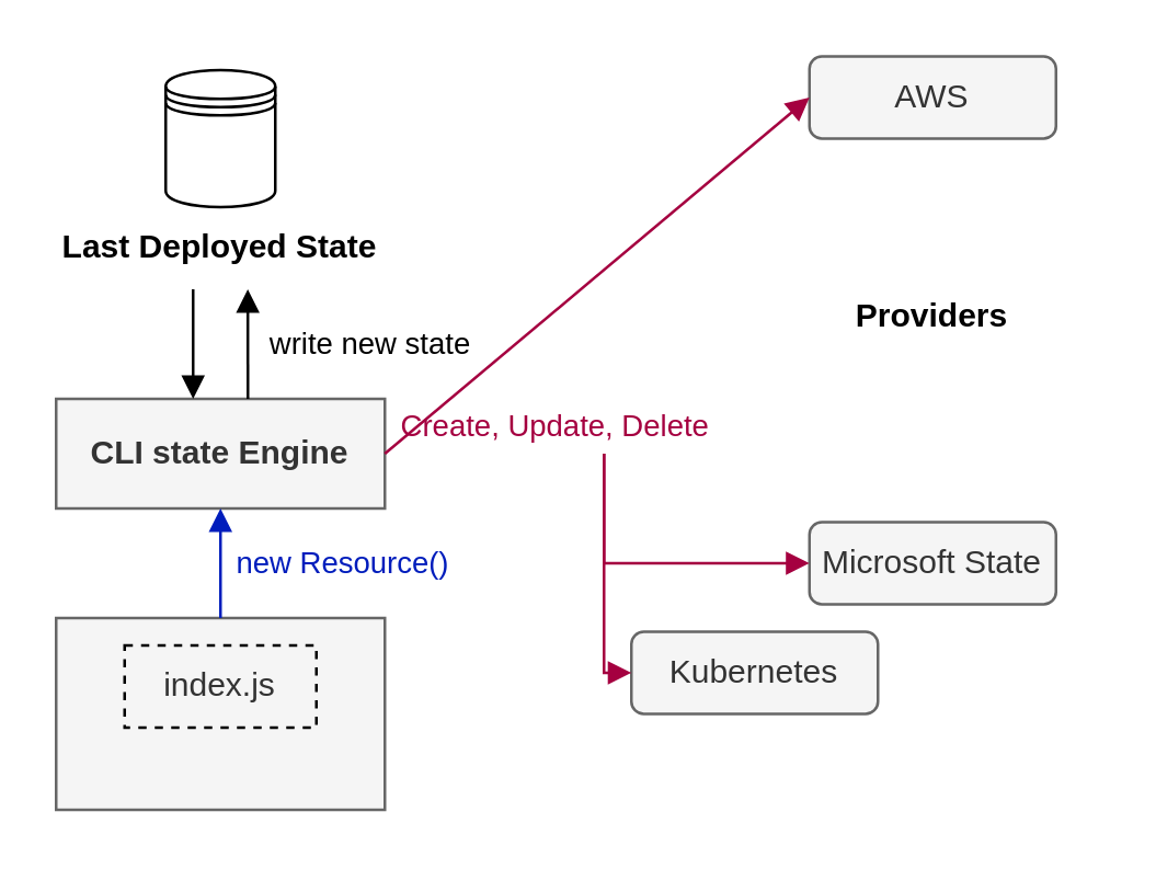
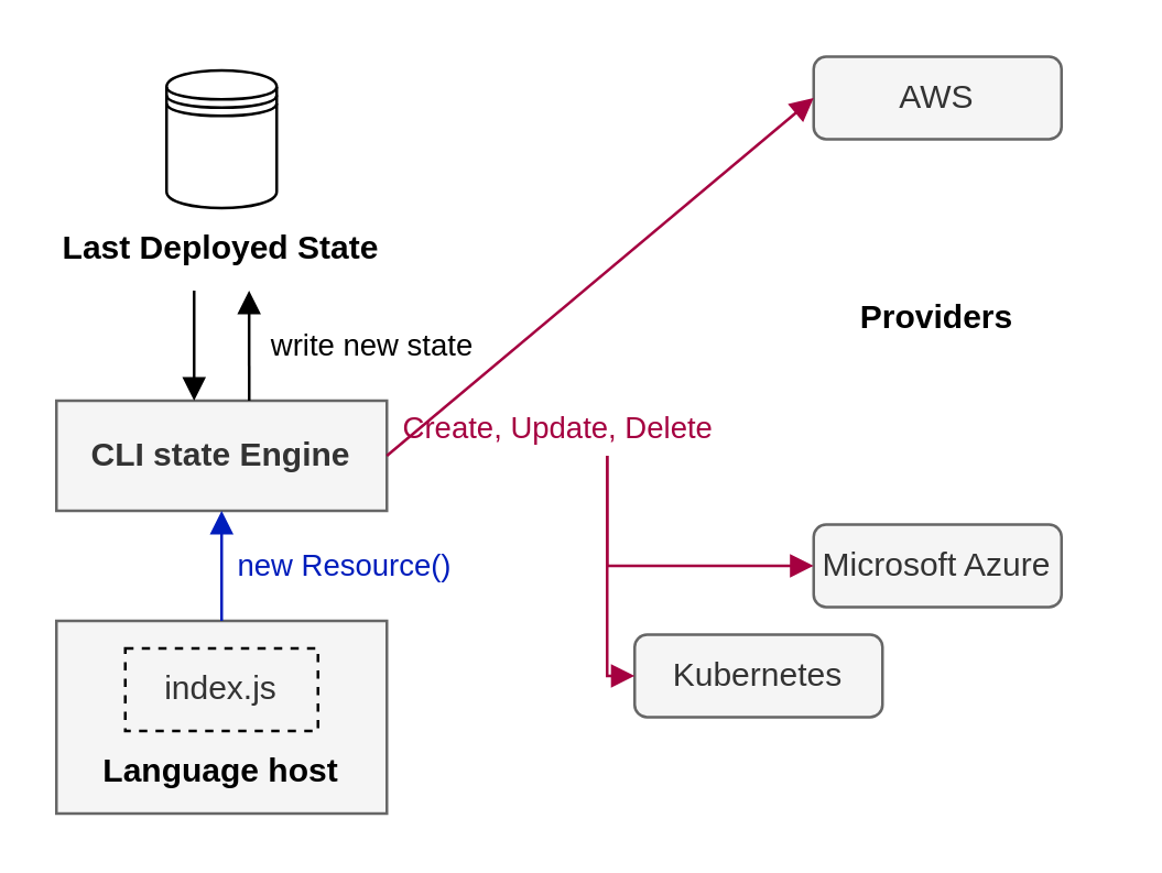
  <mxCell id="0" />
  <mxCell id="1" parent="0" />
  <mxCell id="2" value="" style="shape=datastore;whiteSpace=wrap;html=1;fillColor=none;" vertex="1" parent="1"><mxGeometry x="60" y="25" width="40" height="50" as="geometry" /></mxCell>
  <mxCell id="3" value="Last Deployed State" style="text;html=1;strokeColor=none;fillColor=none;align=center;verticalAlign=middle;whiteSpace=wrap;rounded=0;fontStyle=1" vertex="1" parent="1"><mxGeometry x="20" y="75" width="120" height="30" as="geometry" /></mxCell>
  <mxCell id="4" value="CLI state Engine" style="rounded=0;whiteSpace=wrap;html=1;fillColor=#f5f5f5;fontColor=#333333;strokeColor=#666666;fontStyle=1" vertex="1" parent="1"><mxGeometry x="20" y="145" width="120" height="40" as="geometry" /></mxCell>
  <mxCell id="5" value="" style="rounded=0;whiteSpace=wrap;html=1;fillColor=#f5f5f5;fontColor=#333333;strokeColor=#666666;fontStyle=1" vertex="1" parent="1"><mxGeometry x="20" y="225" width="120" height="70" as="geometry" /></mxCell>
  <mxCell id="6" value="" style="endArrow=block;html=1;rounded=0;entryX=0.5;entryY=1;entryDx=0;entryDy=0;endFill=1;fillColor=#0050ef;strokeColor=#001DBC;" edge="1" parent="1" target="4"><mxGeometry width="50" height="50" relative="1" as="geometry"><mxPoint x="80" y="225" as="sourcePoint" /><mxPoint x="130" y="175" as="targetPoint" /></mxGeometry></mxCell>
+ <mxCell id="7" value="Language host" style="text;html=1;strokeColor=none;fillColor=none;align=center;verticalAlign=middle;whiteSpace=wrap;rounded=0;fontStyle=1" vertex="1" parent="1"><mxGeometry x="20" y="265" width="120" height="30" as="geometry" /></mxCell>
  <mxCell id="8" value="index.js" style="rounded=0;whiteSpace=wrap;html=1;dashed=1;strokeColor=default;fillColor=none;fontColor=#333333;" vertex="1" parent="1"><mxGeometry x="45" y="235" width="70" height="30" as="geometry" /></mxCell>
  <mxCell id="9" value="" style="endArrow=block;html=1;rounded=0;entryX=0.583;entryY=1;entryDx=0;entryDy=0;entryPerimeter=0;endFill=1;" edge="1" parent="1" target="3"><mxGeometry width="50" height="50" relative="1" as="geometry"><mxPoint x="90" y="145" as="sourcePoint" /><mxPoint x="90" y="125" as="targetPoint" /></mxGeometry></mxCell>
  <mxCell id="10" value="" style="endArrow=block;html=1;rounded=0;entryX=0.583;entryY=1;entryDx=0;entryDy=0;entryPerimeter=0;endFill=1;" edge="1" parent="1"><mxGeometry width="50" height="50" relative="1" as="geometry"><mxPoint x="70" y="105" as="sourcePoint" /><mxPoint x="70" y="145" as="targetPoint" /></mxGeometry></mxCell>
  <mxCell id="11" value="AWS" style="rounded=1;whiteSpace=wrap;html=1;fillColor=#f5f5f5;fontColor=#333333;strokeColor=#666666;" vertex="1" parent="1"><mxGeometry x="295" y="20" width="90" height="30" as="geometry" /></mxCell>
- <mxCell id="12" value="Microsoft State" style="rounded=1;whiteSpace=wrap;html=1;fillColor=#f5f5f5;fontColor=#333333;strokeColor=#666666;" vertex="1" parent="1"><mxGeometry x="295" y="190" width="90" height="30" as="geometry" /></mxCell>
+ <mxCell id="12" value="Microsoft Azure" style="rounded=1;whiteSpace=wrap;html=1;fillColor=#f5f5f5;fontColor=#333333;strokeColor=#666666;" vertex="1" parent="1"><mxGeometry x="295" y="190" width="90" height="30" as="geometry" /></mxCell>
  <mxCell id="13" value="Kubernetes" style="rounded=1;whiteSpace=wrap;html=1;fillColor=#f5f5f5;fontColor=#333333;strokeColor=#666666;" vertex="1" parent="1"><mxGeometry x="230" y="230" width="90" height="30" as="geometry" /></mxCell>
  <mxCell id="14" value="Providers" style="text;html=1;strokeColor=none;fillColor=none;align=center;verticalAlign=middle;whiteSpace=wrap;rounded=0;fontStyle=1" vertex="1" parent="1"><mxGeometry x="280" y="100" width="120" height="30" as="geometry" /></mxCell>
  <mxCell id="15" value="" style="endArrow=block;html=1;rounded=0;endFill=1;fillColor=#d80073;strokeColor=#A50040;entryX=0;entryY=0.5;entryDx=0;entryDy=0;" edge="1" parent="1" target="11"><mxGeometry width="50" height="50" relative="1" as="geometry"><mxPoint x="140" y="165" as="sourcePoint" /><mxPoint x="200" y="165" as="targetPoint" /></mxGeometry></mxCell>
  <mxCell id="16" value="" style="endArrow=block;html=1;rounded=0;endFill=1;fillColor=#d80073;strokeColor=#A50040;entryX=0;entryY=0.5;entryDx=0;entryDy=0;" edge="1" parent="1" target="12"><mxGeometry width="50" height="50" relative="1" as="geometry"><mxPoint x="220" y="165" as="sourcePoint" /><mxPoint x="220" y="204.71" as="targetPoint" /><Array as="points"><mxPoint x="220" y="205" /></Array></mxGeometry></mxCell>
  <mxCell id="17" value="" style="endArrow=block;html=1;rounded=0;endFill=1;fillColor=#d80073;strokeColor=#A50040;entryX=0;entryY=0.5;entryDx=0;entryDy=0;" edge="1" parent="1" target="13"><mxGeometry width="50" height="50" relative="1" as="geometry"><mxPoint x="220" y="165" as="sourcePoint" /><mxPoint x="220" y="244.71" as="targetPoint" /><Array as="points"><mxPoint x="220" y="245" /></Array></mxGeometry></mxCell>
  <mxCell id="18" value="Create, Update, Delete" style="text;html=1;strokeColor=none;fillColor=none;align=center;verticalAlign=middle;whiteSpace=wrap;rounded=0;fontSize=11;fontColor=#a50040;" vertex="1" parent="1"><mxGeometry x="140" y="145" width="125" height="20" as="geometry" /></mxCell>
  <mxCell id="19" value="new Resource()" style="text;html=1;strokeColor=none;fillColor=none;align=center;verticalAlign=middle;whiteSpace=wrap;rounded=0;fontSize=11;fontColor=#001dbc;" vertex="1" parent="1"><mxGeometry x="80" y="195" width="90" height="20" as="geometry" /></mxCell>
  <mxCell id="20" value="write new state" style="text;html=1;strokeColor=none;fillColor=none;align=center;verticalAlign=middle;whiteSpace=wrap;rounded=0;fontSize=11;fontColor=#000000;" vertex="1" parent="1"><mxGeometry x="90" y="115" width="90" height="20" as="geometry" /></mxCell>
